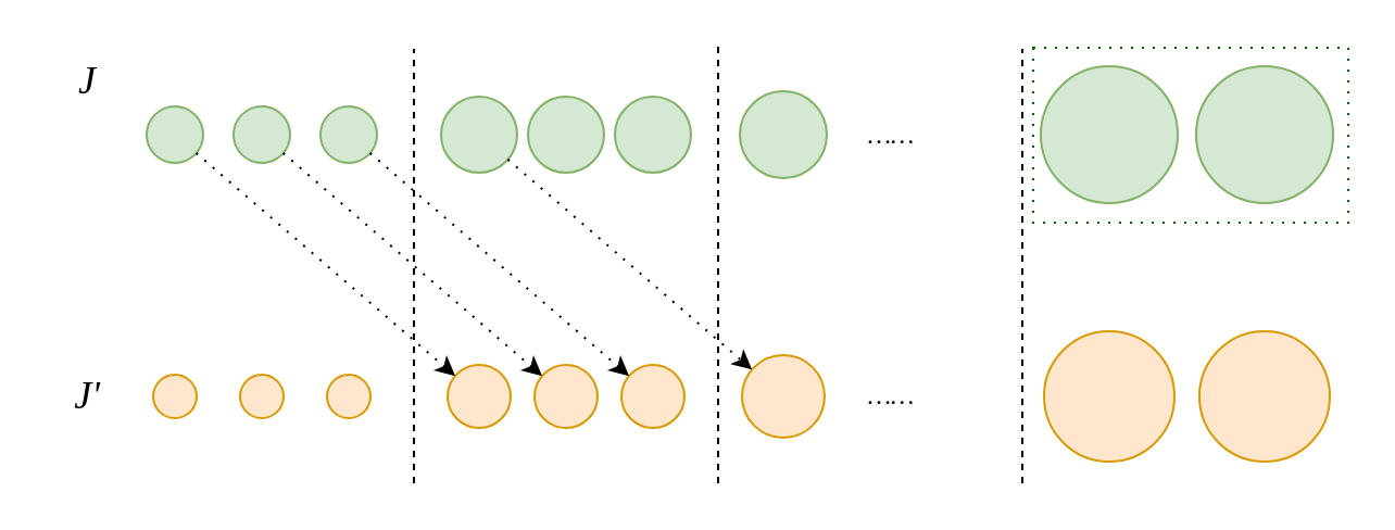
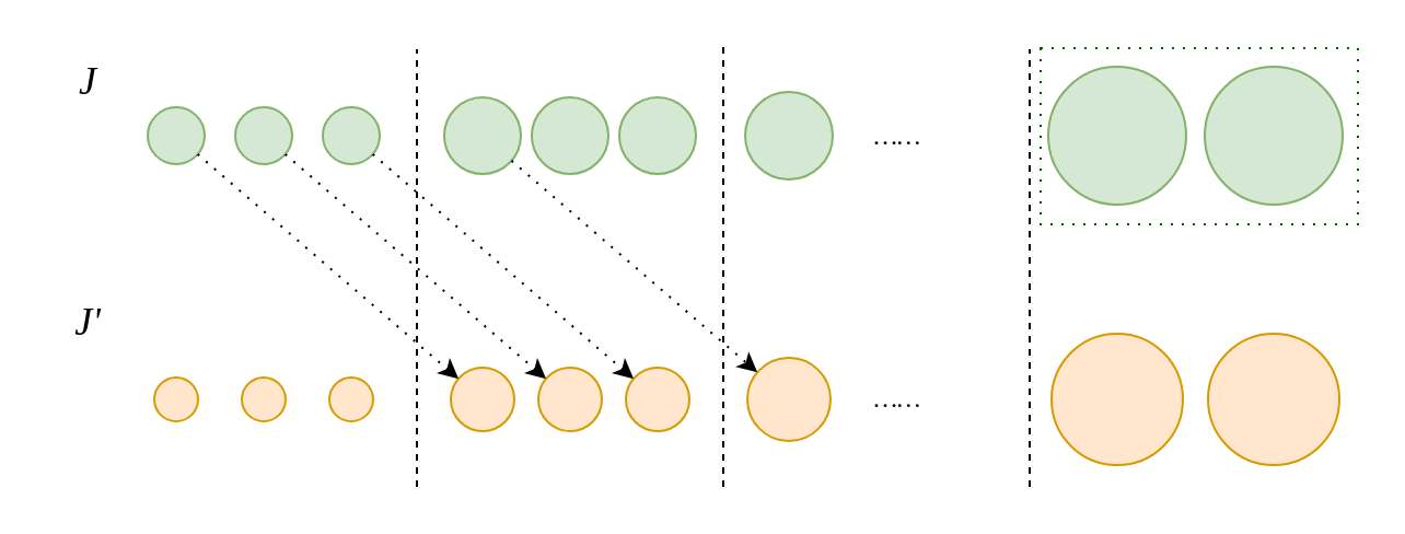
  <mxCell id="0" />
  <mxCell id="1" parent="0" />
  <mxCell id="2" value="" style="ellipse;whiteSpace=wrap;html=1;aspect=fixed;fillColor=#d5e8d4;strokeColor=#82b366;" parent="1" vertex="1"><mxGeometry x="67" y="48.5" width="26" height="26" as="geometry" /></mxCell>
  <mxCell id="3" value="" style="ellipse;whiteSpace=wrap;html=1;aspect=fixed;fillColor=#d5e8d4;strokeColor=#82b366;" parent="1" vertex="1"><mxGeometry x="107" y="48.5" width="26" height="26" as="geometry" /></mxCell>
  <mxCell id="4" value="" style="ellipse;whiteSpace=wrap;html=1;aspect=fixed;fillColor=#d5e8d4;strokeColor=#82b366;" parent="1" vertex="1"><mxGeometry x="147" y="48.5" width="26" height="26" as="geometry" /></mxCell>
  <mxCell id="5" value="" style="ellipse;whiteSpace=wrap;html=1;aspect=fixed;fillColor=#d5e8d4;strokeColor=#82b366;" parent="1" vertex="1"><mxGeometry x="202.5" y="44" width="35" height="35" as="geometry" /></mxCell>
  <mxCell id="6" value="" style="ellipse;whiteSpace=wrap;html=1;aspect=fixed;fillColor=#d5e8d4;strokeColor=#82b366;" parent="1" vertex="1"><mxGeometry x="242.5" y="44" width="35" height="35" as="geometry" /></mxCell>
  <mxCell id="7" value="" style="ellipse;whiteSpace=wrap;html=1;aspect=fixed;fillColor=#d5e8d4;strokeColor=#82b366;" parent="1" vertex="1"><mxGeometry x="282.5" y="44" width="35" height="35" as="geometry" /></mxCell>
  <mxCell id="8" value="" style="ellipse;whiteSpace=wrap;html=1;aspect=fixed;fillColor=#d5e8d4;strokeColor=#82b366;" parent="1" vertex="1"><mxGeometry x="340" y="41.5" width="40" height="40" as="geometry" /></mxCell>
  <mxCell id="9" value="" style="ellipse;whiteSpace=wrap;html=1;aspect=fixed;fillColor=#d5e8d4;strokeColor=#82b366;" parent="1" vertex="1"><mxGeometry x="478.5" y="30" width="63" height="63" as="geometry" /></mxCell>
  <mxCell id="10" value="" style="ellipse;whiteSpace=wrap;html=1;aspect=fixed;fillColor=#d5e8d4;strokeColor=#82b366;" parent="1" vertex="1"><mxGeometry x="550" y="30" width="63" height="63" as="geometry" /></mxCell>
  <mxCell id="11" value="&lt;i&gt;&lt;font style=&quot;font-size: 18px&quot;&gt;J&lt;/font&gt;&lt;/i&gt;" style="text;html=1;strokeColor=none;fillColor=none;align=center;verticalAlign=middle;whiteSpace=wrap;rounded=0;fontFamily=CMU Serif;" parent="1" vertex="1"><mxGeometry x="20" y="26.5" width="40" height="20" as="geometry" /></mxCell>
  <mxCell id="12" value="&lt;i&gt;……&lt;/i&gt;" style="text;html=1;strokeColor=none;fillColor=none;align=center;verticalAlign=middle;whiteSpace=wrap;rounded=0;fontFamily=CMU Serif;" parent="1" vertex="1"><mxGeometry x="390" y="51.5" width="40" height="20" as="geometry" /></mxCell>
  <mxCell id="13" value="" style="ellipse;whiteSpace=wrap;html=1;aspect=fixed;fillColor=#ffe6cc;strokeColor=#d79b00;" parent="1" vertex="1"><mxGeometry x="70" y="172" width="20" height="20" as="geometry" /></mxCell>
- <mxCell id="14" value="&lt;i&gt;&lt;font style=&quot;font-size: 18px&quot;&gt;J'&lt;/font&gt;&lt;/i&gt;" style="text;html=1;strokeColor=none;fillColor=none;align=center;verticalAlign=middle;whiteSpace=wrap;rounded=0;fontFamily=CMU Serif;" parent="1" vertex="1"><mxGeometry x="20" y="172" width="40" height="20" as="geometry" /></mxCell>
+ <mxCell id="14" value="&lt;i&gt;&lt;font style=&quot;font-size: 18px&quot;&gt;J'&lt;/font&gt;&lt;/i&gt;" style="text;html=1;strokeColor=none;fillColor=none;align=center;verticalAlign=middle;whiteSpace=wrap;rounded=0;fontFamily=CMU Serif;" parent="1" vertex="1"><mxGeometry x="20" y="137" width="40" height="20" as="geometry" /></mxCell>
  <mxCell id="15" value="" style="ellipse;whiteSpace=wrap;html=1;aspect=fixed;fillColor=#ffe6cc;strokeColor=#d79b00;" parent="1" vertex="1"><mxGeometry x="110" y="172" width="20" height="20" as="geometry" /></mxCell>
  <mxCell id="16" value="" style="ellipse;whiteSpace=wrap;html=1;aspect=fixed;fillColor=#ffe6cc;strokeColor=#d79b00;" parent="1" vertex="1"><mxGeometry x="150" y="172" width="20" height="20" as="geometry" /></mxCell>
  <mxCell id="17" value="" style="ellipse;whiteSpace=wrap;html=1;aspect=fixed;fillColor=#ffe6cc;strokeColor=#d79b00;" parent="1" vertex="1"><mxGeometry x="205.5" y="167.5" width="29" height="29" as="geometry" /></mxCell>
  <mxCell id="18" value="" style="ellipse;whiteSpace=wrap;html=1;aspect=fixed;fillColor=#ffe6cc;strokeColor=#d79b00;" parent="1" vertex="1"><mxGeometry x="245.5" y="167.5" width="29" height="29" as="geometry" /></mxCell>
  <mxCell id="19" value="" style="ellipse;whiteSpace=wrap;html=1;aspect=fixed;fillColor=#ffe6cc;strokeColor=#d79b00;" parent="1" vertex="1"><mxGeometry x="285.5" y="167.5" width="29" height="29" as="geometry" /></mxCell>
  <mxCell id="20" value="" style="ellipse;whiteSpace=wrap;html=1;aspect=fixed;fillColor=#ffe6cc;strokeColor=#d79b00;" parent="1" vertex="1"><mxGeometry x="341" y="163" width="38" height="38" as="geometry" /></mxCell>
  <mxCell id="21" value="" style="ellipse;whiteSpace=wrap;html=1;aspect=fixed;fillColor=#ffe6cc;strokeColor=#d79b00;" parent="1" vertex="1"><mxGeometry x="480" y="152" width="60" height="60" as="geometry" /></mxCell>
  <mxCell id="22" value="" style="ellipse;whiteSpace=wrap;html=1;aspect=fixed;fillColor=#ffe6cc;strokeColor=#d79b00;" parent="1" vertex="1"><mxGeometry x="551.5" y="152" width="60" height="60" as="geometry" /></mxCell>
  <mxCell id="23" value="&lt;i&gt;……&lt;/i&gt;" style="text;html=1;strokeColor=none;fillColor=none;align=center;verticalAlign=middle;whiteSpace=wrap;rounded=0;fontFamily=CMU Serif;" parent="1" vertex="1"><mxGeometry x="390" y="172" width="40" height="20" as="geometry" /></mxCell>
  <mxCell id="24" value="" style="endArrow=none;dashed=1;html=1;" parent="1" edge="1"><mxGeometry width="50" height="50" relative="1" as="geometry"><mxPoint x="190" y="222" as="sourcePoint" /><mxPoint x="190" y="22" as="targetPoint" /></mxGeometry></mxCell>
  <mxCell id="25" value="" style="endArrow=none;dashed=1;html=1;" parent="1" edge="1"><mxGeometry width="50" height="50" relative="1" as="geometry"><mxPoint x="330" y="222" as="sourcePoint" /><mxPoint x="330" y="20.5" as="targetPoint" /></mxGeometry></mxCell>
  <mxCell id="26" value="" style="endArrow=none;dashed=1;html=1;" parent="1" edge="1"><mxGeometry width="50" height="50" relative="1" as="geometry"><mxPoint x="470" y="222" as="sourcePoint" /><mxPoint x="470" y="22" as="targetPoint" /></mxGeometry></mxCell>
  <mxCell id="27" value="" style="endArrow=classic;html=1;dashed=1;dashPattern=1 4;" parent="1" source="2" target="17" edge="1"><mxGeometry width="50" height="50" relative="1" as="geometry"><mxPoint x="83" y="163" as="sourcePoint" /><mxPoint x="133" y="113" as="targetPoint" /></mxGeometry></mxCell>
  <mxCell id="28" value="" style="endArrow=classic;html=1;dashed=1;dashPattern=1 4;" parent="1" source="3" target="18" edge="1"><mxGeometry width="50" height="50" relative="1" as="geometry"><mxPoint x="99.852" y="79.982" as="sourcePoint" /><mxPoint x="218.991" y="182.564" as="targetPoint" /></mxGeometry></mxCell>
  <mxCell id="29" value="" style="endArrow=classic;html=1;dashed=1;dashPattern=1 4;" parent="1" source="4" target="19" edge="1"><mxGeometry width="50" height="50" relative="1" as="geometry"><mxPoint x="109.852" y="89.982" as="sourcePoint" /><mxPoint x="228.991" y="192.564" as="targetPoint" /></mxGeometry></mxCell>
  <mxCell id="30" value="" style="endArrow=classic;html=1;dashed=1;dashPattern=1 4;" parent="1" source="5" target="20" edge="1"><mxGeometry width="50" height="50" relative="1" as="geometry"><mxPoint x="179.852" y="79.982" as="sourcePoint" /><mxPoint x="298.991" y="182.564" as="targetPoint" /></mxGeometry></mxCell>
  <mxCell id="31" value="" style="rounded=0;whiteSpace=wrap;html=1;dashed=1;dashPattern=1 4;fillColor=none;strokeColor=#006600;" parent="1" vertex="1"><mxGeometry x="475" y="21.5" width="145" height="80.5" as="geometry" /></mxCell>
